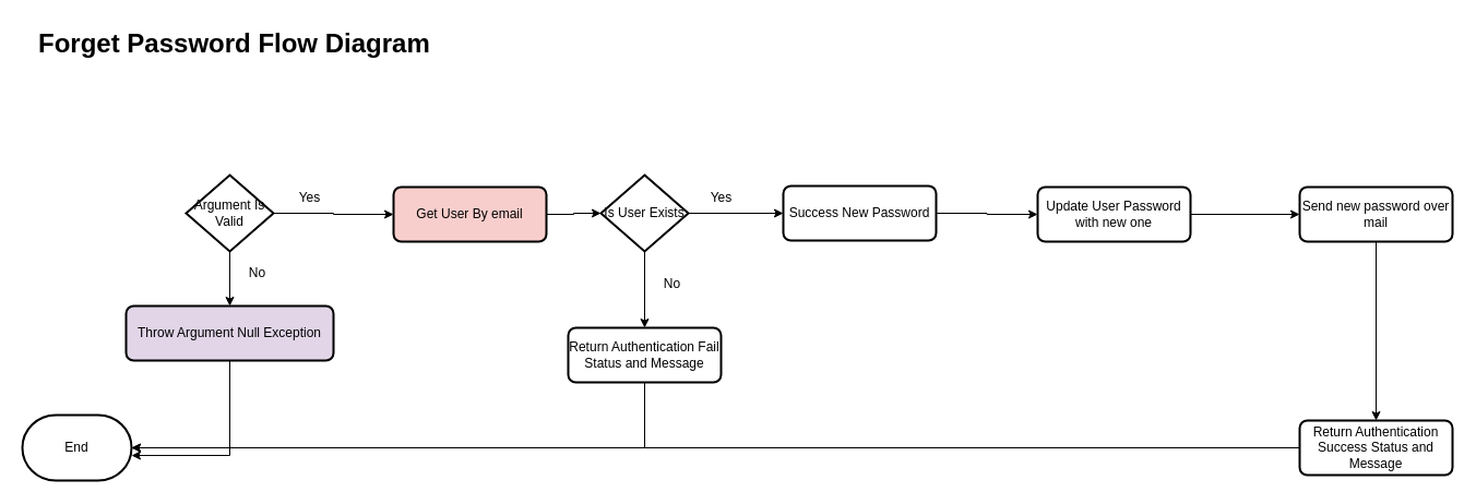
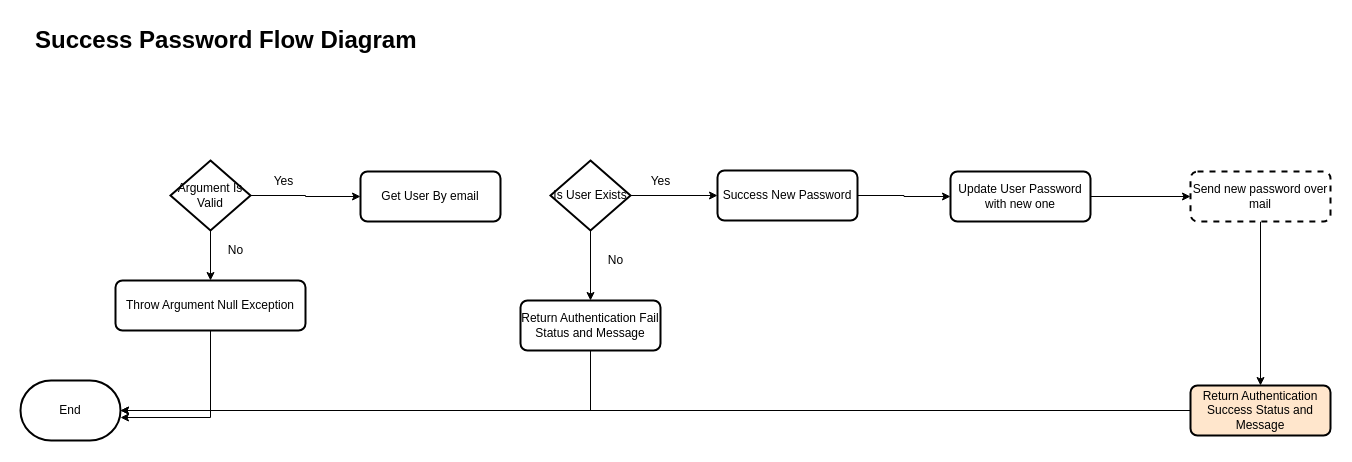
  <mxCell id="0" />
  <mxCell id="1" parent="0" />
  <mxCell id="2" value="" style="edgeStyle=orthogonalEdgeStyle;rounded=0;orthogonalLoop=1;jettySize=auto;html=1;" edge="1" parent="1" source="4" target="6"><mxGeometry relative="1" as="geometry" /></mxCell>
  <mxCell id="3" value="" style="edgeStyle=orthogonalEdgeStyle;rounded=0;orthogonalLoop=1;jettySize=auto;html=1;" edge="1" parent="1" source="4" target="13"><mxGeometry relative="1" as="geometry"><mxPoint x="360" y="195" as="targetPoint" /></mxGeometry></mxCell>
  <mxCell id="4" value="Argument Is Valid" style="strokeWidth=2;html=1;shape=mxgraph.flowchart.decision;whiteSpace=wrap;" vertex="1" parent="1"><mxGeometry x="170" y="160" width="80" height="70" as="geometry" /></mxCell>
  <mxCell id="5" style="edgeStyle=orthogonalEdgeStyle;rounded=0;orthogonalLoop=1;jettySize=auto;html=1;entryX=1;entryY=0.617;entryDx=0;entryDy=0;entryPerimeter=0;" edge="1" parent="1" source="6" target="7"><mxGeometry relative="1" as="geometry" /></mxCell>
- <mxCell id="6" value="Throw Argument Null Exception" style="rounded=1;whiteSpace=wrap;html=1;absoluteArcSize=1;arcSize=14;strokeWidth=2;fillColor=#e1d5e7;" vertex="1" parent="1"><mxGeometry x="115" y="280" width="190" height="50" as="geometry" /></mxCell>
+ <mxCell id="6" value="Throw Argument Null Exception" style="rounded=1;whiteSpace=wrap;html=1;absoluteArcSize=1;arcSize=14;strokeWidth=2;" vertex="1" parent="1"><mxGeometry x="115" y="280" width="190" height="50" as="geometry" /></mxCell>
  <mxCell id="7" value="End" style="strokeWidth=2;html=1;shape=mxgraph.flowchart.terminator;whiteSpace=wrap;" vertex="1" parent="1"><mxGeometry x="20" y="380" width="100" height="60" as="geometry" /></mxCell>
  <mxCell id="8" value="No" style="text;html=1;align=center;verticalAlign=middle;resizable=0;points=[];;autosize=1;" vertex="1" parent="1"><mxGeometry x="220" y="240" width="30" height="20" as="geometry" /></mxCell>
  <mxCell id="9" value="Yes" style="text;html=1;align=center;verticalAlign=middle;resizable=0;points=[];;autosize=1;" vertex="1" parent="1"><mxGeometry x="263" y="171" width="40" height="20" as="geometry" /></mxCell>
  <mxCell id="10" style="edgeStyle=orthogonalEdgeStyle;rounded=0;orthogonalLoop=1;jettySize=auto;html=1;entryX=1;entryY=0.5;entryDx=0;entryDy=0;entryPerimeter=0;" edge="1" parent="1" source="11" target="7"><mxGeometry relative="1" as="geometry"><Array as="points"><mxPoint x="590" y="410" /></Array></mxGeometry></mxCell>
  <mxCell id="11" value="Return Authentication Fail Status and Message" style="rounded=1;whiteSpace=wrap;html=1;absoluteArcSize=1;arcSize=14;strokeWidth=2;" vertex="1" parent="1"><mxGeometry x="520" y="300" width="140" height="50" as="geometry" /></mxCell>
- <mxCell id="12" value="" style="edgeStyle=orthogonalEdgeStyle;rounded=0;orthogonalLoop=1;jettySize=auto;html=1;" edge="1" parent="1" source="13" target="17"><mxGeometry relative="1" as="geometry" /></mxCell>
- <mxCell id="13" value="Get User By email" style="rounded=1;whiteSpace=wrap;html=1;absoluteArcSize=1;arcSize=14;strokeWidth=2;fillColor=#f8cecc;" vertex="1" parent="1"><mxGeometry x="360" y="171" width="140" height="50" as="geometry" /></mxCell>
- <mxCell id="14" value="&lt;h1&gt;Forget Password Flow Diagram&lt;/h1&gt;" style="text;html=1;strokeColor=none;fillColor=none;spacing=5;spacingTop=-20;whiteSpace=wrap;overflow=hidden;rounded=0;" vertex="1" parent="1"><mxGeometry x="30" y="20" width="900" height="50" as="geometry" /></mxCell>
+ <mxCell id="13" value="Get User By email" style="rounded=1;whiteSpace=wrap;html=1;absoluteArcSize=1;arcSize=14;strokeWidth=2;" vertex="1" parent="1"><mxGeometry x="360" y="171" width="140" height="50" as="geometry" /></mxCell>
+ <mxCell id="14" value="&lt;h1&gt;Success Password Flow Diagram&lt;/h1&gt;" style="text;html=1;strokeColor=none;fillColor=none;spacing=5;spacingTop=-20;whiteSpace=wrap;overflow=hidden;rounded=0;" vertex="1" parent="1"><mxGeometry x="30" y="20" width="900" height="50" as="geometry" /></mxCell>
  <mxCell id="15" value="" style="edgeStyle=orthogonalEdgeStyle;rounded=0;orthogonalLoop=1;jettySize=auto;html=1;" edge="1" parent="1" source="17" target="11"><mxGeometry relative="1" as="geometry" /></mxCell>
  <mxCell id="16" value="" style="edgeStyle=orthogonalEdgeStyle;rounded=0;orthogonalLoop=1;jettySize=auto;html=1;entryX=0;entryY=0.5;entryDx=0;entryDy=0;" edge="1" parent="1" source="17" target="21"><mxGeometry relative="1" as="geometry"><mxPoint x="710" y="195" as="targetPoint" /></mxGeometry></mxCell>
  <mxCell id="17" value="Is User Exists" style="strokeWidth=2;html=1;shape=mxgraph.flowchart.decision;whiteSpace=wrap;" vertex="1" parent="1"><mxGeometry x="550" y="160" width="80" height="70" as="geometry" /></mxCell>
  <mxCell id="18" value="No" style="text;html=1;align=center;verticalAlign=middle;resizable=0;points=[];;autosize=1;" vertex="1" parent="1"><mxGeometry x="600" y="250" width="30" height="20" as="geometry" /></mxCell>
  <mxCell id="19" value="Yes" style="text;html=1;align=center;verticalAlign=middle;resizable=0;points=[];;autosize=1;" vertex="1" parent="1"><mxGeometry x="640" y="171" width="40" height="20" as="geometry" /></mxCell>
  <mxCell id="20" style="edgeStyle=orthogonalEdgeStyle;rounded=0;orthogonalLoop=1;jettySize=auto;html=1;" edge="1" parent="1" source="21" target="27"><mxGeometry relative="1" as="geometry"><mxPoint x="940" y="195" as="targetPoint" /></mxGeometry></mxCell>
  <mxCell id="21" value="Success New Password" style="rounded=1;whiteSpace=wrap;html=1;absoluteArcSize=1;arcSize=14;strokeWidth=2;" vertex="1" parent="1"><mxGeometry x="717" y="170" width="140" height="50" as="geometry" /></mxCell>
  <mxCell id="22" value="" style="edgeStyle=orthogonalEdgeStyle;rounded=0;orthogonalLoop=1;jettySize=auto;html=1;" edge="1" parent="1" source="23" target="25"><mxGeometry relative="1" as="geometry" /></mxCell>
- <mxCell id="23" value="Send new password over mail" style="rounded=1;whiteSpace=wrap;html=1;absoluteArcSize=1;arcSize=14;strokeWidth=2;" vertex="1" parent="1"><mxGeometry x="1190" y="171" width="140" height="50" as="geometry" /></mxCell>
+ <mxCell id="23" value="Send new password over mail" style="rounded=1;whiteSpace=wrap;html=1;absoluteArcSize=1;arcSize=14;strokeWidth=2;dashed=1;" vertex="1" parent="1"><mxGeometry x="1190" y="171" width="140" height="50" as="geometry" /></mxCell>
  <mxCell id="24" style="edgeStyle=orthogonalEdgeStyle;rounded=0;orthogonalLoop=1;jettySize=auto;html=1;" edge="1" parent="1" source="25" target="7"><mxGeometry relative="1" as="geometry" /></mxCell>
- <mxCell id="25" value="Return Authentication Success Status and Message" style="rounded=1;whiteSpace=wrap;html=1;absoluteArcSize=1;arcSize=14;strokeWidth=2;" vertex="1" parent="1"><mxGeometry x="1190" y="385" width="140" height="50" as="geometry" /></mxCell>
+ <mxCell id="25" value="Return Authentication Success Status and Message" style="rounded=1;whiteSpace=wrap;html=1;absoluteArcSize=1;arcSize=14;strokeWidth=2;fillColor=#ffe6cc;" vertex="1" parent="1"><mxGeometry x="1190" y="385" width="140" height="50" as="geometry" /></mxCell>
  <mxCell id="26" value="" style="edgeStyle=orthogonalEdgeStyle;rounded=0;orthogonalLoop=1;jettySize=auto;html=1;entryX=0;entryY=0.5;entryDx=0;entryDy=0;" edge="1" parent="1" source="27" target="23"><mxGeometry relative="1" as="geometry"><mxPoint x="1170" y="196" as="targetPoint" /></mxGeometry></mxCell>
  <mxCell id="27" value="Update User Password with new one" style="rounded=1;whiteSpace=wrap;html=1;absoluteArcSize=1;arcSize=14;strokeWidth=2;" vertex="1" parent="1"><mxGeometry x="950" y="171" width="140" height="50" as="geometry" /></mxCell>
